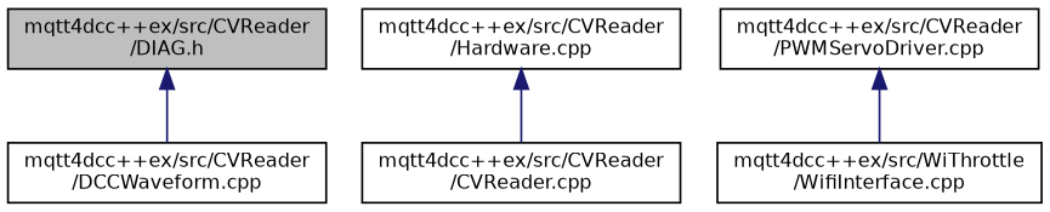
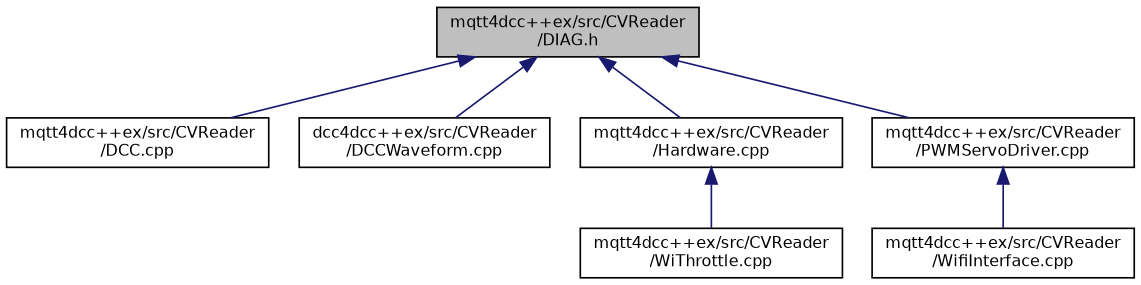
  digraph {
    node [color=black fillcolor=white fontname=Helvetica fontsize=10 shape=record style=filled]
    edge [color=midnightblue dir=back fontname=Helvetica fontsize=10 labelfontname=Helvetica labelfontsize=10 style=solid]
    n1 [fillcolor=grey75 fontcolor=black height=0.2 label="mqtt4dcc++ex/src/CVReader\l/DIAG.h" width=0.4]
-   n3 [height=0.2 label="mqtt4dcc++ex/src/CVReader\l/DCCWaveform.cpp" width=0.4]
+   n2 [height=0.2 label="mqtt4dcc++ex/src/CVReader\l/DCC.cpp" width=0.4]
+   n3 [height=0.2 label="dcc4dcc++ex/src/CVReader\l/DCCWaveform.cpp" width=0.4]
    n4 [height=0.2 label="mqtt4dcc++ex/src/CVReader\l/Hardware.cpp" width=0.4]
    n5 [height=0.2 label="mqtt4dcc++ex/src/CVReader\l/PWMServoDriver.cpp" width=0.4]
-   n6 [height=0.2 label="mqtt4dcc++ex/src/CVReader\l/CVReader.cpp" width=0.4]
-   n7 [height=0.2 label="mqtt4dcc++ex/src/WiThrottle\l/WifiInterface.cpp" width=0.4]
+   n6 [height=0.2 label="mqtt4dcc++ex/src/CVReader\l/WiThrottle.cpp" width=0.4]
+   n7 [height=0.2 label="mqtt4dcc++ex/src/CVReader\l/WifiInterface.cpp" width=0.4]
+   n1 -> n2
    n1 -> n3
+   n1 -> n4
+   n1 -> n5
    n4 -> n6
    n5 -> n7
  }
